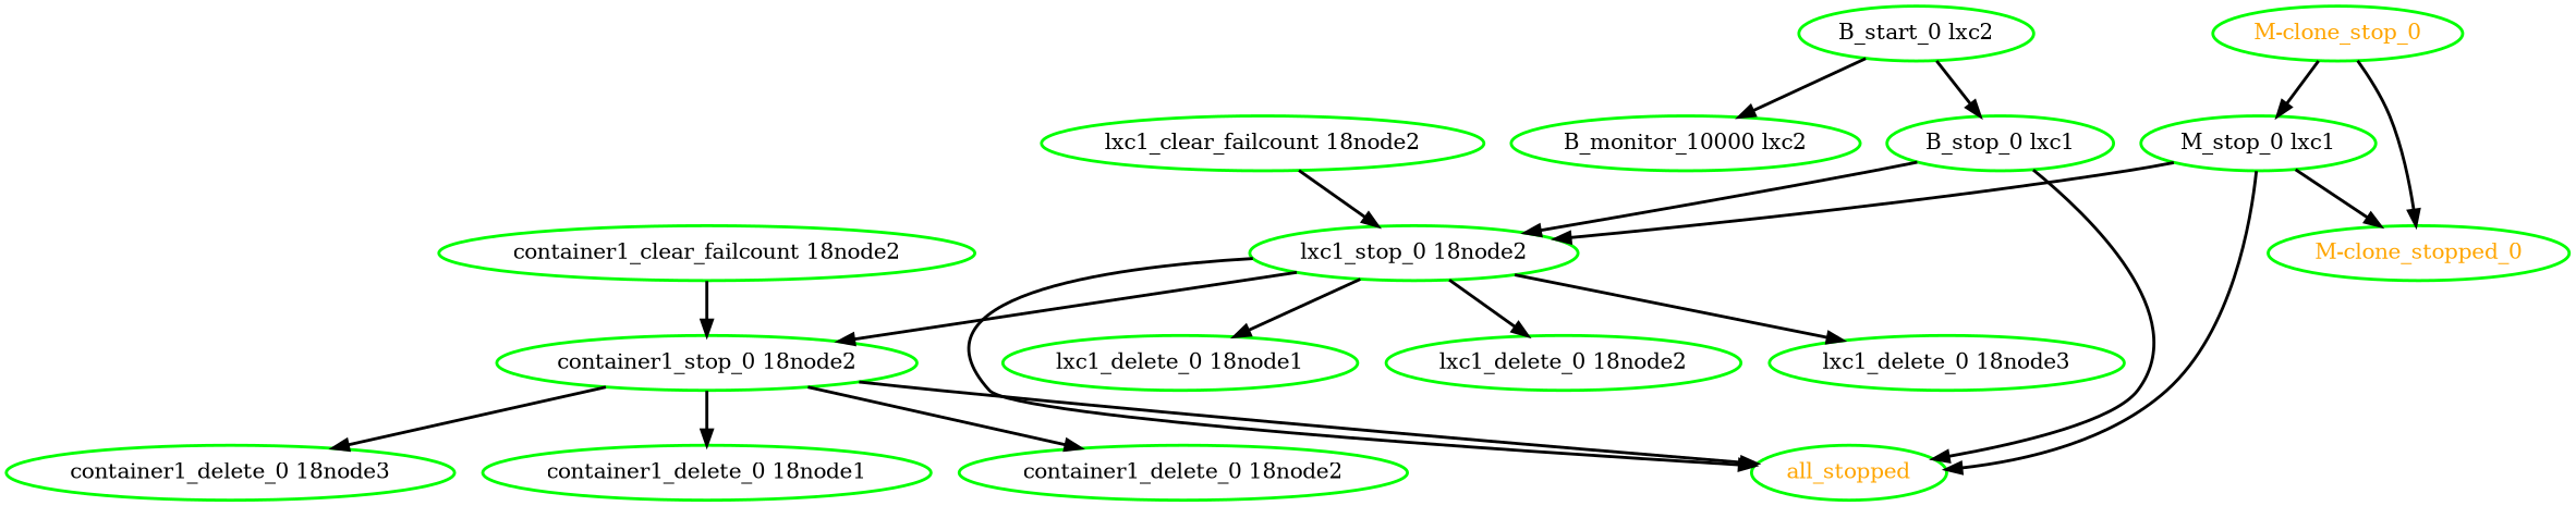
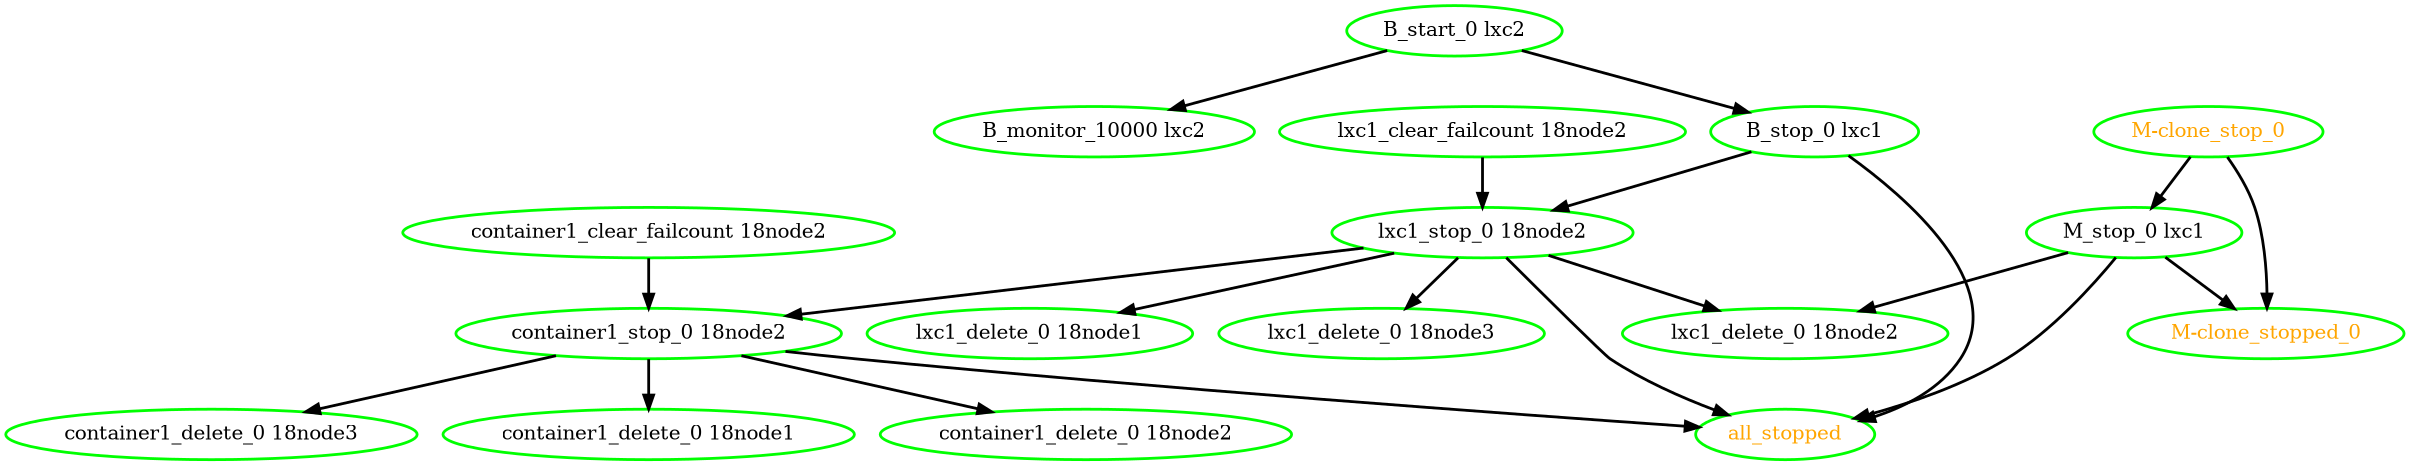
  digraph {
    node [color=green fontcolor=black style=bold]
    edge [style=bold]
    "B_start_0 lxc2"
    "B_monitor_10000 lxc2"
    "B_stop_0 lxc1"
    all_stopped [fontcolor=orange]
    "lxc1_stop_0 18node2"
    "container1_stop_0 18node2"
    "lxc1_delete_0 18node1"
    "lxc1_delete_0 18node2"
    "lxc1_delete_0 18node3"
    "container1_delete_0 18node1"
    "container1_delete_0 18node2"
    "container1_delete_0 18node3"
    "M-clone_stop_0" [fontcolor=orange]
    "M-clone_stopped_0" [fontcolor=orange]
    "M_stop_0 lxc1"
    "container1_clear_failcount 18node2"
    "lxc1_clear_failcount 18node2"
    "B_start_0 lxc2" -> "B_monitor_10000 lxc2"
    "B_start_0 lxc2" -> "B_stop_0 lxc1"
    "B_stop_0 lxc1" -> all_stopped
    "B_stop_0 lxc1" -> "lxc1_stop_0 18node2"
    "lxc1_stop_0 18node2" -> all_stopped
    "lxc1_stop_0 18node2" -> "container1_stop_0 18node2"
    "lxc1_stop_0 18node2" -> "lxc1_delete_0 18node1"
    "lxc1_stop_0 18node2" -> "lxc1_delete_0 18node2"
    "lxc1_stop_0 18node2" -> "lxc1_delete_0 18node3"
    "container1_stop_0 18node2" -> all_stopped
    "container1_stop_0 18node2" -> "container1_delete_0 18node1"
    "container1_stop_0 18node2" -> "container1_delete_0 18node2"
    "container1_stop_0 18node2" -> "container1_delete_0 18node3"
    "M-clone_stop_0" -> "M-clone_stopped_0"
    "M-clone_stop_0" -> "M_stop_0 lxc1"
    "M_stop_0 lxc1" -> all_stopped
-   "M_stop_0 lxc1" -> "lxc1_stop_0 18node2"
+   "M_stop_0 lxc1" -> "lxc1_delete_0 18node2"
    "M_stop_0 lxc1" -> "M-clone_stopped_0"
    "container1_clear_failcount 18node2" -> "container1_stop_0 18node2"
    "lxc1_clear_failcount 18node2" -> "lxc1_stop_0 18node2"
  }
